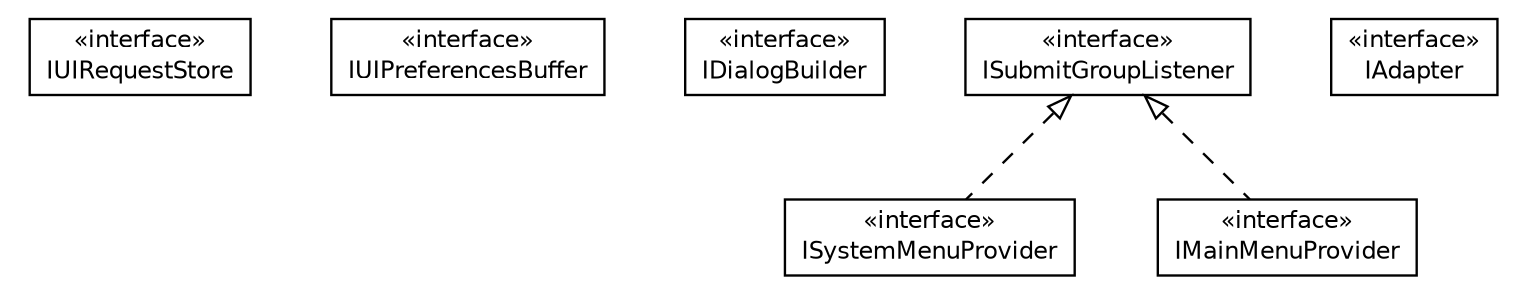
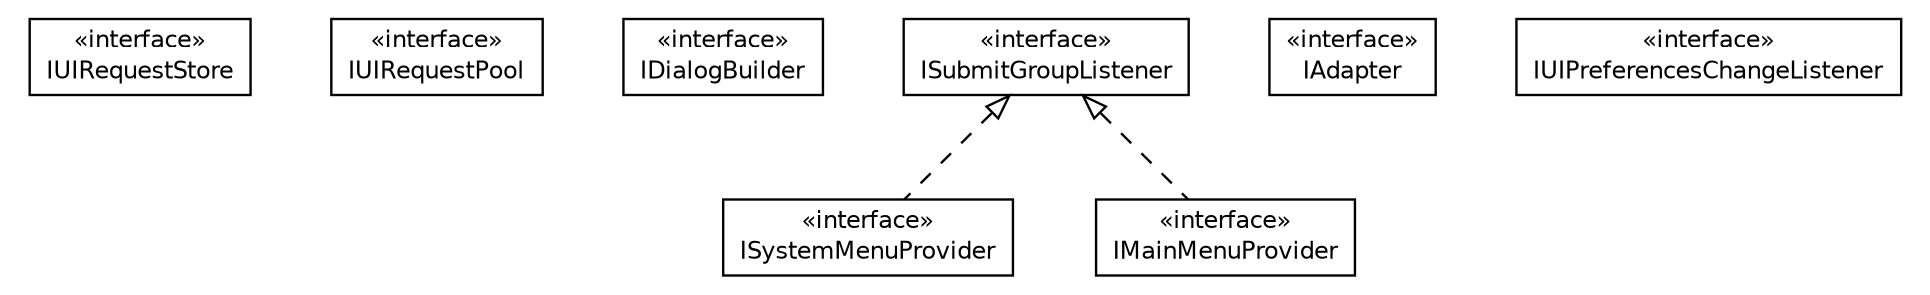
  digraph {
    nodesep=0.25
    ranksep=0.5
    node [fontcolor=black fontname=Helvetica fontsize=10.0 shape=plaintext]
    edge [arrowtail=empty dir=back fontname=Helvetica fontsize=10 headport=p labelfontname=Helvetica labelfontsize=10 style=dashed tailport=p]
    n1 [label=<<table title="org.universAAL.ui.dm.interfaces.IUIRequestStore" border="0" cellborder="1" cellspacing="0" cellpadding="2" port="p" href="./IUIRequestStore.html"> 		<tr><td><table border="0" cellspacing="0" cellpadding="1"> <tr><td align="center" balign="center"> &#171;interface&#187; </td></tr> <tr><td align="center" balign="center"> IUIRequestStore </td></tr> 		</table></td></tr> 		</table>>]
-   n2 [label=<<table title="org.universAAL.ui.dm.interfaces.IUIPreferencesBuffer" border="0" cellborder="1" cellspacing="0" cellpadding="2" port="p" href="./IUIPreferencesBuffer.html"> 		<tr><td><table border="0" cellspacing="0" cellpadding="1"> <tr><td align="center" balign="center"> &#171;interface&#187; </td></tr> <tr><td align="center" balign="center"> IUIPreferencesBuffer </td></tr> 		</table></td></tr> 		</table>>]
+   n3 [label=<<table title="org.universAAL.ui.dm.interfaces.IUIRequestPool" border="0" cellborder="1" cellspacing="0" cellpadding="2" port="p" href="./IUIRequestPool.html"> 		<tr><td><table border="0" cellspacing="0" cellpadding="1"> <tr><td align="center" balign="center"> &#171;interface&#187; </td></tr> <tr><td align="center" balign="center"> IUIRequestPool </td></tr> 		</table></td></tr> 		</table>>]
    n4 [label=<<table title="org.universAAL.ui.dm.interfaces.IDialogBuilder" border="0" cellborder="1" cellspacing="0" cellpadding="2" port="p" href="./IDialogBuilder.html"> 		<tr><td><table border="0" cellspacing="0" cellpadding="1"> <tr><td align="center" balign="center"> &#171;interface&#187; </td></tr> <tr><td align="center" balign="center"> IDialogBuilder </td></tr> 		</table></td></tr> 		</table>>]
    n5 [label=<<table title="org.universAAL.ui.dm.interfaces.ISystemMenuProvider" border="0" cellborder="1" cellspacing="0" cellpadding="2" port="p" href="./ISystemMenuProvider.html"> 		<tr><td><table border="0" cellspacing="0" cellpadding="1"> <tr><td align="center" balign="center"> &#171;interface&#187; </td></tr> <tr><td align="center" balign="center"> ISystemMenuProvider </td></tr> 		</table></td></tr> 		</table>>]
    n6 [label=<<table title="org.universAAL.ui.dm.interfaces.IAdapter" border="0" cellborder="1" cellspacing="0" cellpadding="2" port="p" href="./IAdapter.html"> 		<tr><td><table border="0" cellspacing="0" cellpadding="1"> <tr><td align="center" balign="center"> &#171;interface&#187; </td></tr> <tr><td align="center" balign="center"> IAdapter </td></tr> 		</table></td></tr> 		</table>>]
+   n7 [label=<<table title="org.universAAL.ui.dm.interfaces.IUIPreferencesChangeListener" border="0" cellborder="1" cellspacing="0" cellpadding="2" port="p" href="./IUIPreferencesChangeListener.html"> 		<tr><td><table border="0" cellspacing="0" cellpadding="1"> <tr><td align="center" balign="center"> &#171;interface&#187; </td></tr> <tr><td align="center" balign="center"> IUIPreferencesChangeListener </td></tr> 		</table></td></tr> 		</table>>]
    n8 [label=<<table title="org.universAAL.ui.dm.interfaces.ISubmitGroupListener" border="0" cellborder="1" cellspacing="0" cellpadding="2" port="p" href="./ISubmitGroupListener.html"> 		<tr><td><table border="0" cellspacing="0" cellpadding="1"> <tr><td align="center" balign="center"> &#171;interface&#187; </td></tr> <tr><td align="center" balign="center"> ISubmitGroupListener </td></tr> 		</table></td></tr> 		</table>>]
    n9 [label=<<table title="org.universAAL.ui.dm.interfaces.IMainMenuProvider" border="0" cellborder="1" cellspacing="0" cellpadding="2" port="p" href="./IMainMenuProvider.html"> 		<tr><td><table border="0" cellspacing="0" cellpadding="1"> <tr><td align="center" balign="center"> &#171;interface&#187; </td></tr> <tr><td align="center" balign="center"> IMainMenuProvider </td></tr> 		</table></td></tr> 		</table>>]
    n8 -> n5
    n8 -> n9
  }
